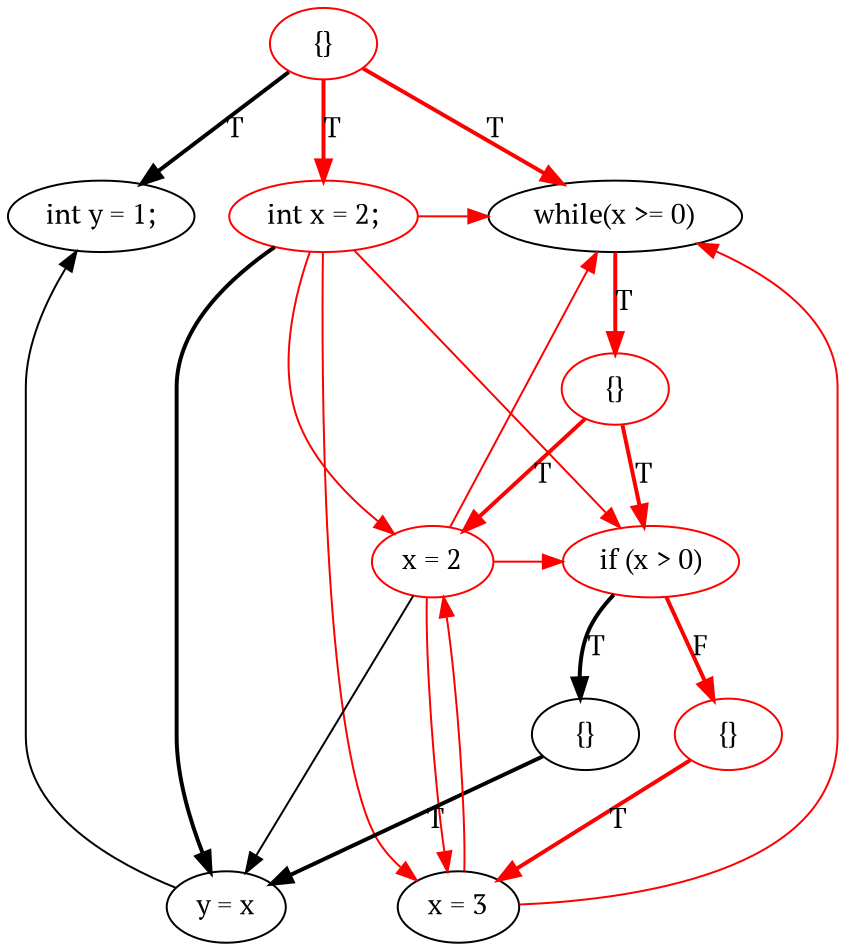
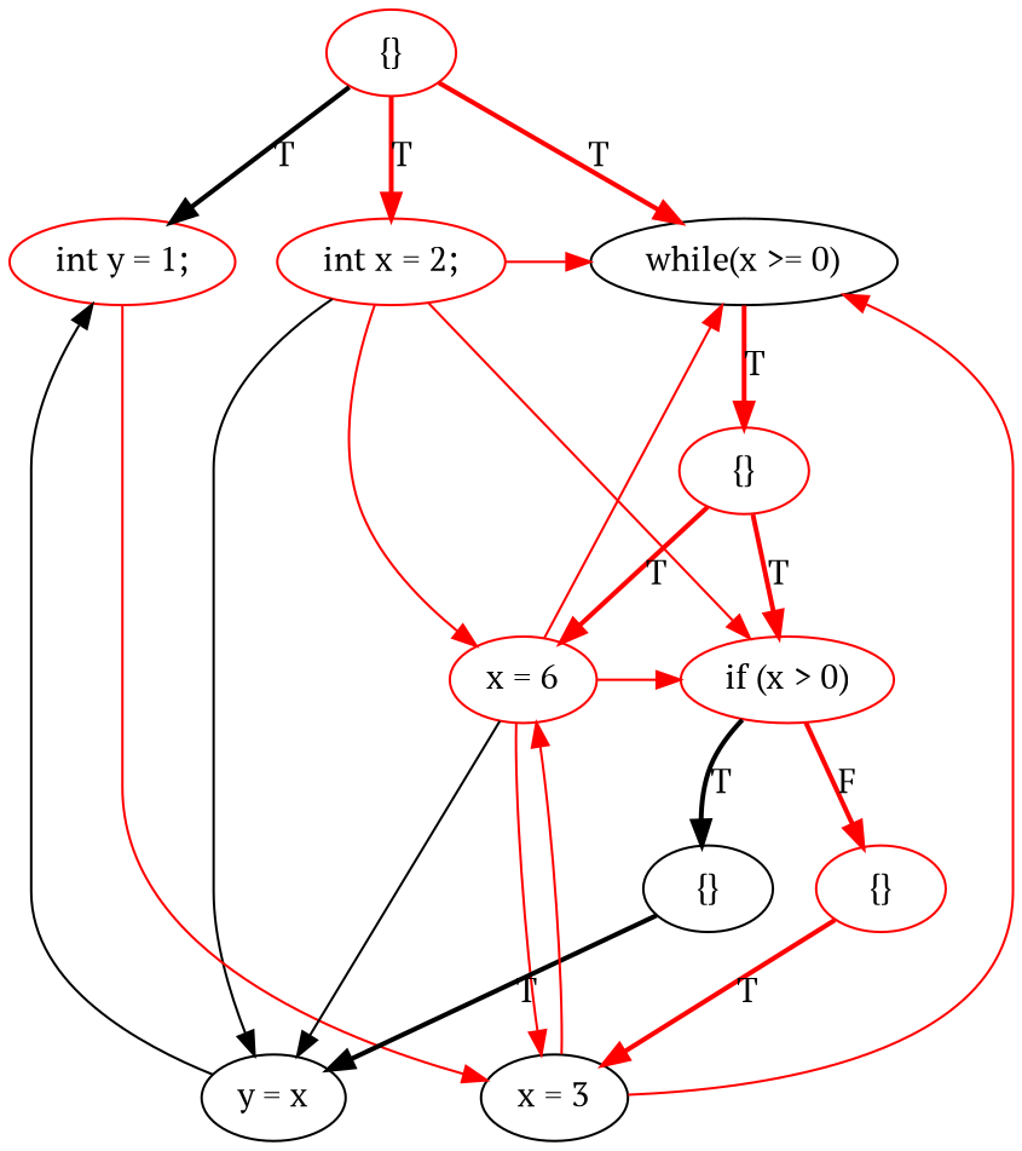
  digraph {
    fontname="PT Serif"
    rankdir=TD
    node [color=red fontname="PT Serif"]
    edge [color=red fontname="PT Serif"]
    n1 [label="int x = 2;"]
    n2 [color=black label="while(x >= 0)"]
-   n3 [label="int y = 1;" color=""]
+   n3 [label="int y = 1;"]
    n4 [label="{}"]
    n5 [label="if (x > 0)"]
-   n6 [label="x = 2"]
+   n6 [label="x = 6"]
    n7 [label="{}" color=""]
    n8 [label="{}"]
    n9 [label="y = x" color=""]
    n10 [color=black label="x = 3"]
    n11 [label="{}"]
    subgraph sub_1 {
      rank=same
      n1
      n2
      n3
    }
    subgraph sub_2 {
      rank=same
      n4
    }
    subgraph sub_3 {
      rank=same
      n5
      n6
    }
    subgraph sub_4 {
      rank=same
      n7
      n8
    }
    subgraph sub_5 {
      rank=same
      n9
      n10
    }
    n1 -> n2
    n1 -> n5
    n1 -> n6
-   n1 -> n9 [style=bold color=""]
-   n1 -> n10
+   n1 -> n9 [color=""]
+   n3 -> n10
    n2 -> n4 [label=T style=bold]
    n4 -> n5 [label=T style=bold]
    n4 -> n6 [label=T style=bold]
    n5 -> n7 [label=T style=bold color=""]
    n5 -> n8 [label=F style=bold]
    n6 -> n2
    n6 -> n5
    n6 -> n9 [color=""]
    n6 -> n10
    n7 -> n9 [label=T style=bold color=""]
    n8 -> n10 [label=T style=bold]
    n9 -> n3 [color=""]
    n10 -> n2
    n10 -> n6
    n11 -> n1 [label=T style=bold]
    n11 -> n2 [label=T style=bold]
    n11 -> n3 [label=T style=bold color=""]
  }
